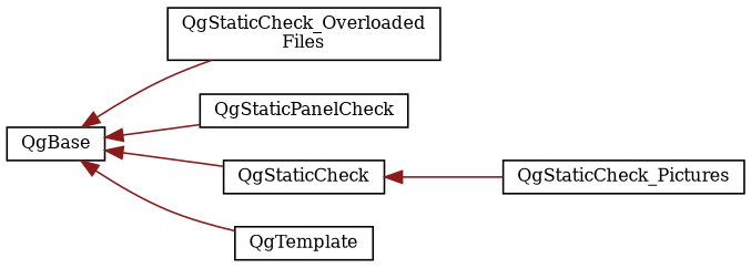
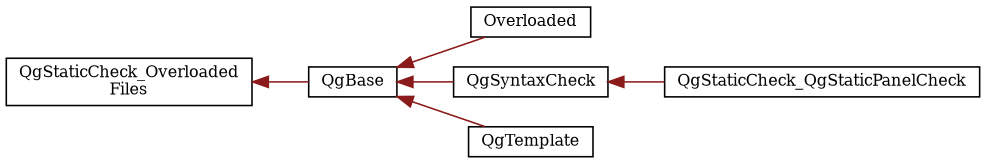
  digraph {
    fontname="DejaVu Serif"
    rankdir=LR
    node [color=black fillcolor=white fontname="DejaVu Serif" fontsize=10 shape=record style=filled]
    edge [color=firebrick4 dir=back fontname="DejaVu Serif" fontsize=10 labelfontname=Helvetica labelfontsize=10 style=solid]
    n1 [height=0.2 label=QgBase width=0.4]
    n2 [height=0.2 label="QgStaticCheck_Overloaded\lFiles" width=0.4]
-   n3 [height=0.2 label=QgStaticPanelCheck width=0.4]
-   n4 [height=0.2 label=QgStaticCheck width=0.4]
+   n3 [height=0.2 label=Overloaded width=0.4]
+   n4 [height=0.2 label=QgSyntaxCheck width=0.4]
    n5 [height=0.2 label=QgTemplate width=0.4]
-   n6 [height=0.2 label=QgStaticCheck_Pictures width=0.4]
-   n1 -> n2
+   n6 [height=0.2 label=QgStaticCheck_QgStaticPanelCheck width=0.4]
+   n2 -> n1
    n1 -> n3
    n1 -> n4
    n1 -> n5
    n4 -> n6
  }
